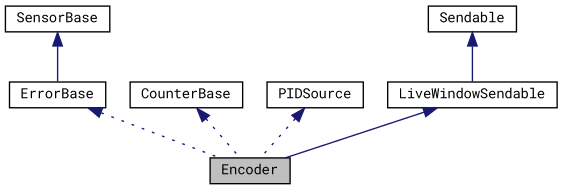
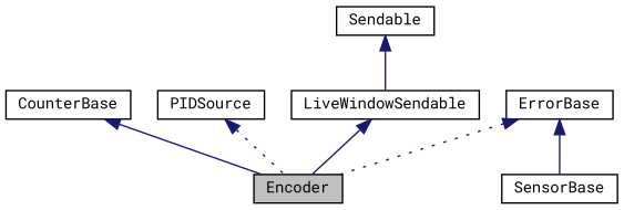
  digraph {
    fontname="Roboto Mono"
    node [color=black fontname="Roboto Mono" fontsize=10 shape=record]
    edge [color=midnightblue dir=back fontname="Roboto Mono" fontsize=10 labelfontname=FreeSans labelfontsize=10 style=dotted]
    n1 [fillcolor=grey75 fontcolor=black height=0.2 label=Encoder style=filled width=0.4]
    n2 [height=0.2 label=SensorBase width=0.4]
    n3 [height=0.2 label=ErrorBase width=0.4]
    n4 [height=0.2 label=CounterBase width=0.4]
    n5 [height=0.2 label=PIDSource width=0.4]
    n6 [height=0.2 label=LiveWindowSendable width=0.4]
    n7 [height=0.2 label=Sendable width=0.4]
    n3 -> n1
-   n2 -> n3 [style=solid]
-   n4 -> n1
+   n3 -> n2 [style=solid]
+   n4 -> n1 [style=solid]
    n5 -> n1
    n6 -> n1 [style=solid]
    n7 -> n6 [style=solid]
  }
